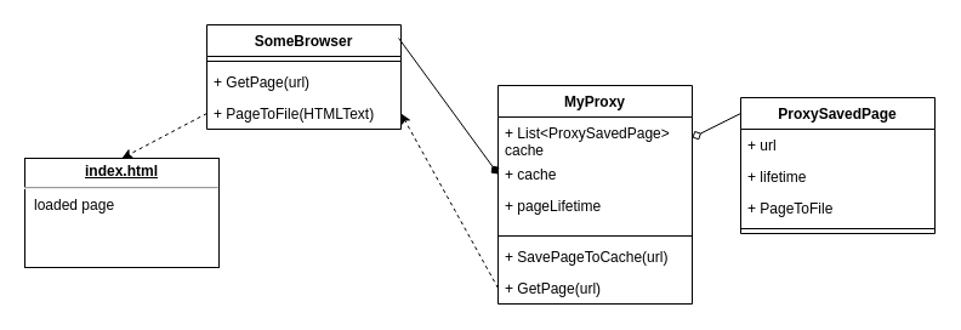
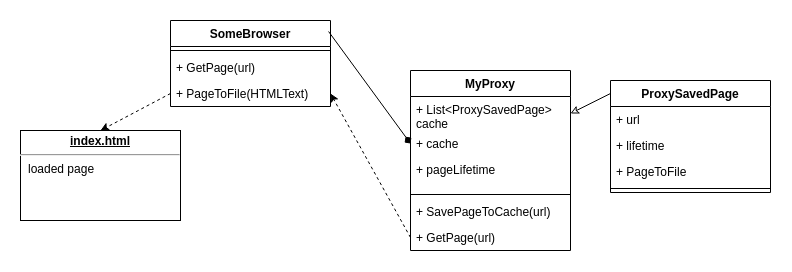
  <mxCell id="0" />
  <mxCell id="1" parent="0" />
  <mxCell id="2" value="&lt;div&gt;SomeBrowser&lt;/div&gt;" style="swimlane;fontStyle=1;align=center;verticalAlign=top;childLayout=stackLayout;horizontal=1;startSize=26;horizontalStack=0;resizeParent=1;resizeParentMax=0;resizeLast=0;collapsible=1;marginBottom=0;whiteSpace=wrap;html=1;" vertex="1" parent="1"><mxGeometry x="170" y="20" width="160" height="86" as="geometry" /></mxCell>
  <mxCell id="3" value="" style="line;strokeWidth=1;fillColor=none;align=left;verticalAlign=middle;spacingTop=-1;spacingLeft=3;spacingRight=3;rotatable=0;labelPosition=right;points=[];portConstraint=eastwest;strokeColor=inherit;" vertex="1" parent="2"><mxGeometry y="26" width="160" height="8" as="geometry" /></mxCell>
  <mxCell id="4" value="&lt;div&gt;+ GetPage(url)&lt;br&gt;&lt;/div&gt;" style="text;strokeColor=none;fillColor=none;align=left;verticalAlign=top;spacingLeft=4;spacingRight=4;overflow=hidden;rotatable=0;points=[[0,0.5],[1,0.5]];portConstraint=eastwest;whiteSpace=wrap;html=1;" vertex="1" parent="2"><mxGeometry y="34" width="160" height="26" as="geometry" /></mxCell>
  <mxCell id="5" value="&lt;div&gt;+ PageToFile(HTMLText)&lt;br&gt;&lt;/div&gt;" style="text;strokeColor=none;fillColor=none;align=left;verticalAlign=top;spacingLeft=4;spacingRight=4;overflow=hidden;rotatable=0;points=[[0,0.5],[1,0.5]];portConstraint=eastwest;whiteSpace=wrap;html=1;" vertex="1" parent="2"><mxGeometry y="60" width="160" height="26" as="geometry" /></mxCell>
  <mxCell id="6" value="MyProxy" style="swimlane;fontStyle=1;align=center;verticalAlign=top;childLayout=stackLayout;horizontal=1;startSize=26;horizontalStack=0;resizeParent=1;resizeParentMax=0;resizeLast=0;collapsible=1;marginBottom=0;whiteSpace=wrap;html=1;" vertex="1" parent="1"><mxGeometry x="410" y="70" width="160" height="180" as="geometry" /></mxCell>
  <mxCell id="7" value="+ List&amp;lt;ProxySavedPage&amp;gt; cache" style="text;strokeColor=none;fillColor=none;align=left;verticalAlign=top;spacingLeft=4;spacingRight=4;overflow=hidden;rotatable=0;points=[[0,0.5],[1,0.5]];portConstraint=eastwest;whiteSpace=wrap;html=1;" vertex="1" parent="6"><mxGeometry y="26" width="160" height="34" as="geometry" /></mxCell>
  <mxCell id="8" value="+ cache" style="text;strokeColor=none;fillColor=none;align=left;verticalAlign=top;spacingLeft=4;spacingRight=4;overflow=hidden;rotatable=0;points=[[0,0.5],[1,0.5]];portConstraint=eastwest;whiteSpace=wrap;html=1;" vertex="1" parent="6"><mxGeometry y="60" width="160" height="26" as="geometry" /></mxCell>
  <mxCell id="9" value="+ pageLifetime" style="text;strokeColor=none;fillColor=none;align=left;verticalAlign=top;spacingLeft=4;spacingRight=4;overflow=hidden;rotatable=0;points=[[0,0.5],[1,0.5]];portConstraint=eastwest;whiteSpace=wrap;html=1;" vertex="1" parent="6"><mxGeometry y="86" width="160" height="34" as="geometry" /></mxCell>
  <mxCell id="10" value="" style="line;strokeWidth=1;fillColor=none;align=left;verticalAlign=middle;spacingTop=-1;spacingLeft=3;spacingRight=3;rotatable=0;labelPosition=right;points=[];portConstraint=eastwest;strokeColor=inherit;" vertex="1" parent="6"><mxGeometry y="120" width="160" height="8" as="geometry" /></mxCell>
  <mxCell id="11" value="+ SavePageToCache(url)" style="text;strokeColor=none;fillColor=none;align=left;verticalAlign=top;spacingLeft=4;spacingRight=4;overflow=hidden;rotatable=0;points=[[0,0.5],[1,0.5]];portConstraint=eastwest;whiteSpace=wrap;html=1;" vertex="1" parent="6"><mxGeometry y="128" width="160" height="26" as="geometry" /></mxCell>
  <mxCell id="12" value="+ GetPage(url)" style="text;strokeColor=none;fillColor=none;align=left;verticalAlign=top;spacingLeft=4;spacingRight=4;overflow=hidden;rotatable=0;points=[[0,0.5],[1,0.5]];portConstraint=eastwest;whiteSpace=wrap;html=1;" vertex="1" parent="6"><mxGeometry y="154" width="160" height="26" as="geometry" /></mxCell>
  <mxCell id="13" value="&lt;p style=&quot;margin:0px;margin-top:4px;text-align:center;text-decoration:underline;&quot;&gt;&lt;b&gt;index.html&lt;/b&gt;&lt;/p&gt;&lt;hr&gt;&lt;p style=&quot;margin:0px;margin-left:8px;&quot;&gt;loaded page&lt;br&gt;&lt;/p&gt;" style="verticalAlign=top;align=left;overflow=fill;fontSize=12;fontFamily=Helvetica;html=1;whiteSpace=wrap;" vertex="1" parent="1"><mxGeometry x="20" y="130" width="160" height="90" as="geometry" /></mxCell>
  <mxCell id="14" value="ProxySavedPage" style="swimlane;fontStyle=1;align=center;verticalAlign=top;childLayout=stackLayout;horizontal=1;startSize=26;horizontalStack=0;resizeParent=1;resizeParentMax=0;resizeLast=0;collapsible=1;marginBottom=0;whiteSpace=wrap;html=1;" vertex="1" parent="1"><mxGeometry x="610" y="80" width="160" height="112" as="geometry" /></mxCell>
  <mxCell id="15" value="+ url" style="text;strokeColor=none;fillColor=none;align=left;verticalAlign=top;spacingLeft=4;spacingRight=4;overflow=hidden;rotatable=0;points=[[0,0.5],[1,0.5]];portConstraint=eastwest;whiteSpace=wrap;html=1;" vertex="1" parent="14"><mxGeometry y="26" width="160" height="26" as="geometry" /></mxCell>
  <mxCell id="16" value="+ lifetime" style="text;strokeColor=none;fillColor=none;align=left;verticalAlign=top;spacingLeft=4;spacingRight=4;overflow=hidden;rotatable=0;points=[[0,0.5],[1,0.5]];portConstraint=eastwest;whiteSpace=wrap;html=1;" vertex="1" parent="14"><mxGeometry y="52" width="160" height="26" as="geometry" /></mxCell>
  <mxCell id="17" value="+ PageToFile" style="text;strokeColor=none;fillColor=none;align=left;verticalAlign=top;spacingLeft=4;spacingRight=4;overflow=hidden;rotatable=0;points=[[0,0.5],[1,0.5]];portConstraint=eastwest;whiteSpace=wrap;html=1;" vertex="1" parent="14"><mxGeometry y="78" width="160" height="26" as="geometry" /></mxCell>
  <mxCell id="18" value="" style="line;strokeWidth=1;fillColor=none;align=left;verticalAlign=middle;spacingTop=-1;spacingLeft=3;spacingRight=3;rotatable=0;labelPosition=right;points=[];portConstraint=eastwest;strokeColor=inherit;" vertex="1" parent="14"><mxGeometry y="104" width="160" height="8" as="geometry" /></mxCell>
  <mxCell id="19" style="rounded=0;orthogonalLoop=1;jettySize=auto;html=1;exitX=0;exitY=0.5;exitDx=0;exitDy=0;entryX=1;entryY=0.5;entryDx=0;entryDy=0;dashed=1;" edge="1" parent="1" source="12" target="5"><mxGeometry relative="1" as="geometry" /></mxCell>
  <mxCell id="20" style="rounded=0;orthogonalLoop=1;jettySize=auto;html=1;exitX=0;exitY=0.5;exitDx=0;exitDy=0;entryX=0.5;entryY=0;entryDx=0;entryDy=0;dashed=1;" edge="1" parent="1" source="5" target="13"><mxGeometry relative="1" as="geometry"><mxPoint x="520" y="257" as="sourcePoint" /><mxPoint x="340" y="103" as="targetPoint" /></mxGeometry></mxCell>
- <mxCell id="21" value="" style="endArrow=diamond;html=1;rounded=0;entryX=1;entryY=0.5;entryDx=0;entryDy=0;exitX=0;exitY=0.116;exitDx=0;exitDy=0;exitPerimeter=0;endFill=0;" edge="1" parent="1" source="14" target="7"><mxGeometry width="50" height="50" relative="1" as="geometry"><mxPoint x="390" y="-60" as="sourcePoint" /><mxPoint x="440" y="-110" as="targetPoint" /></mxGeometry></mxCell>
+ <mxCell id="21" value="" style="endArrow=classic;html=1;rounded=0;entryX=1;entryY=0.5;entryDx=0;entryDy=0;exitX=0;exitY=0.116;exitDx=0;exitDy=0;exitPerimeter=0;endFill=0;" edge="1" parent="1" source="14" target="7"><mxGeometry width="50" height="50" relative="1" as="geometry"><mxPoint x="390" y="-60" as="sourcePoint" /><mxPoint x="440" y="-110" as="targetPoint" /></mxGeometry></mxCell>
  <mxCell id="22" value="" style="endArrow=diamond;html=1;rounded=0;entryX=0;entryY=0.5;entryDx=0;entryDy=0;exitX=0.988;exitY=0.128;exitDx=0;exitDy=0;exitPerimeter=0;endFill=1;" edge="1" parent="1" source="2" target="8"><mxGeometry width="50" height="50" relative="1" as="geometry"><mxPoint x="620" y="103" as="sourcePoint" /><mxPoint x="580" y="123" as="targetPoint" /></mxGeometry></mxCell>
